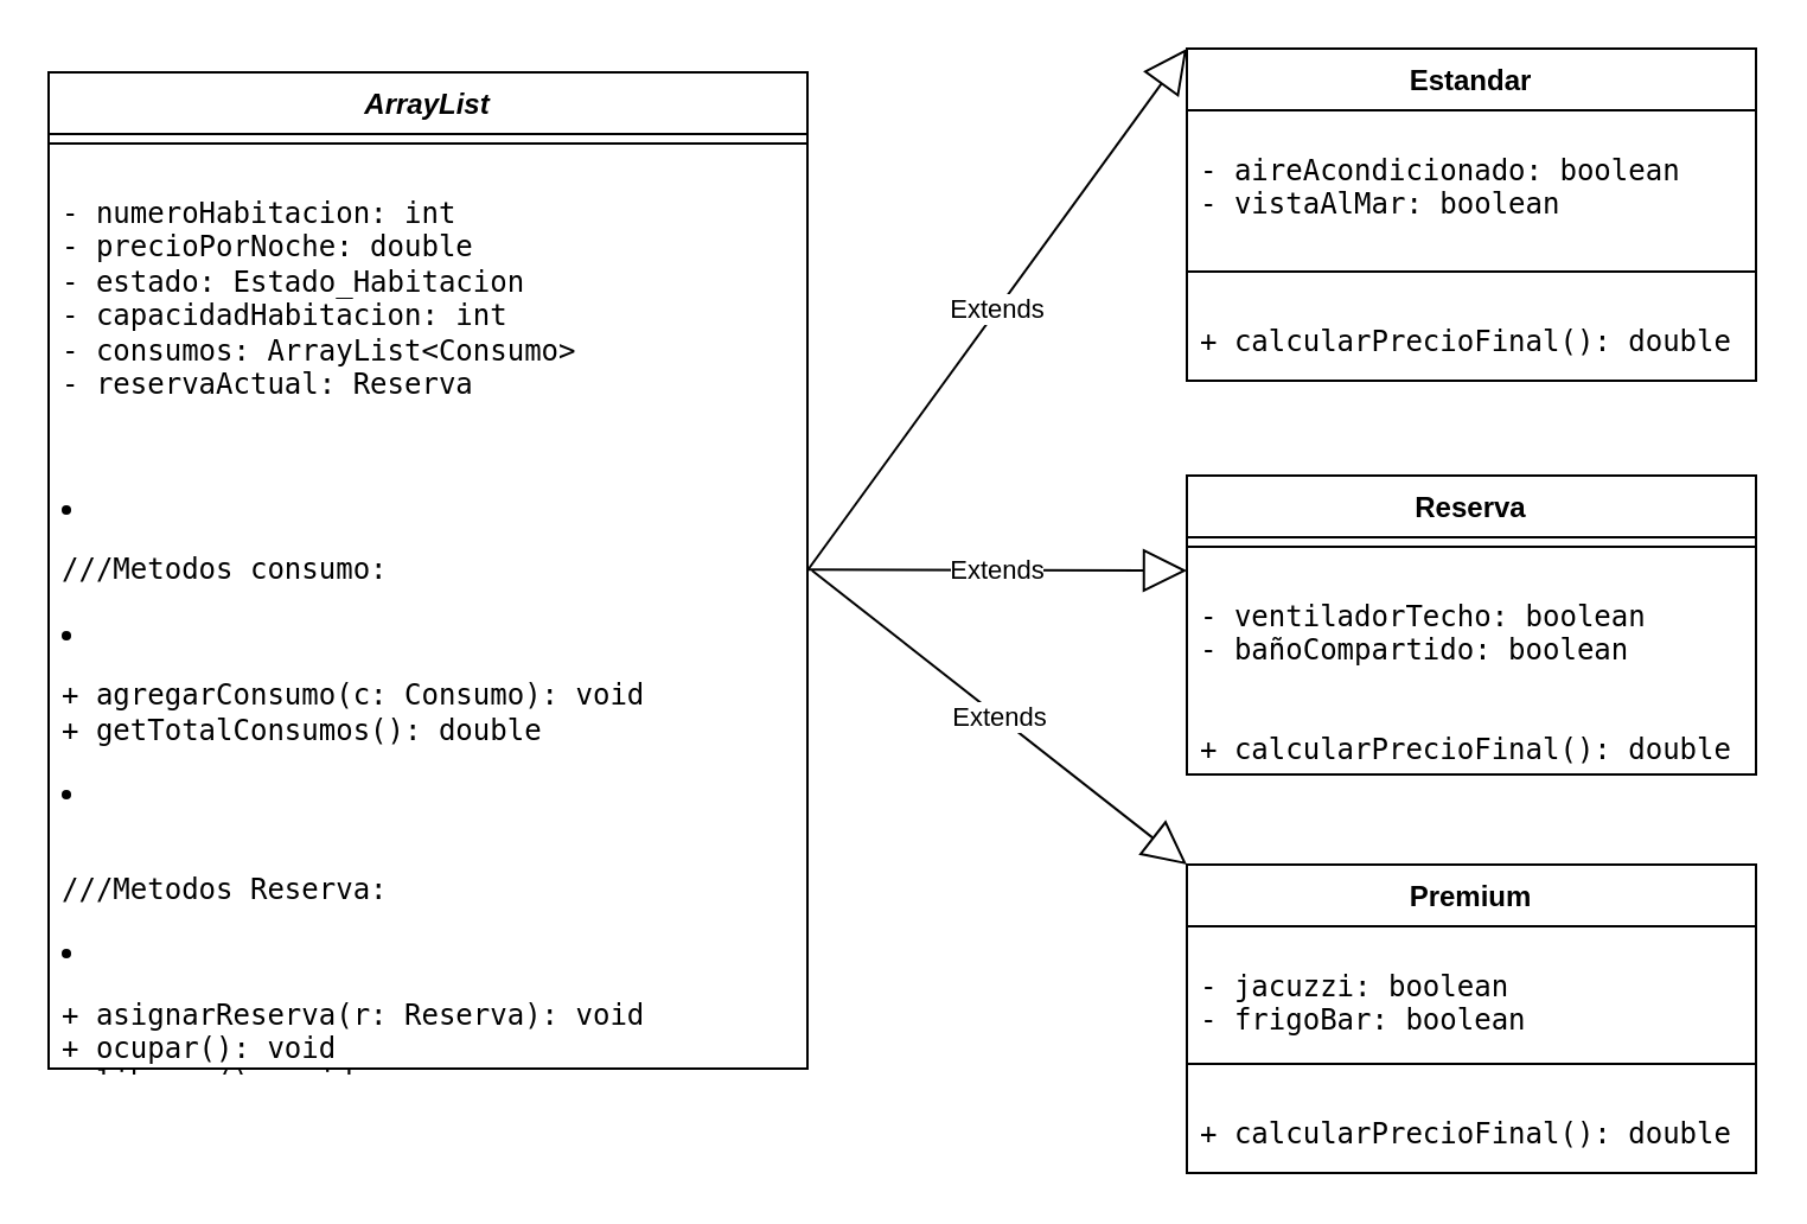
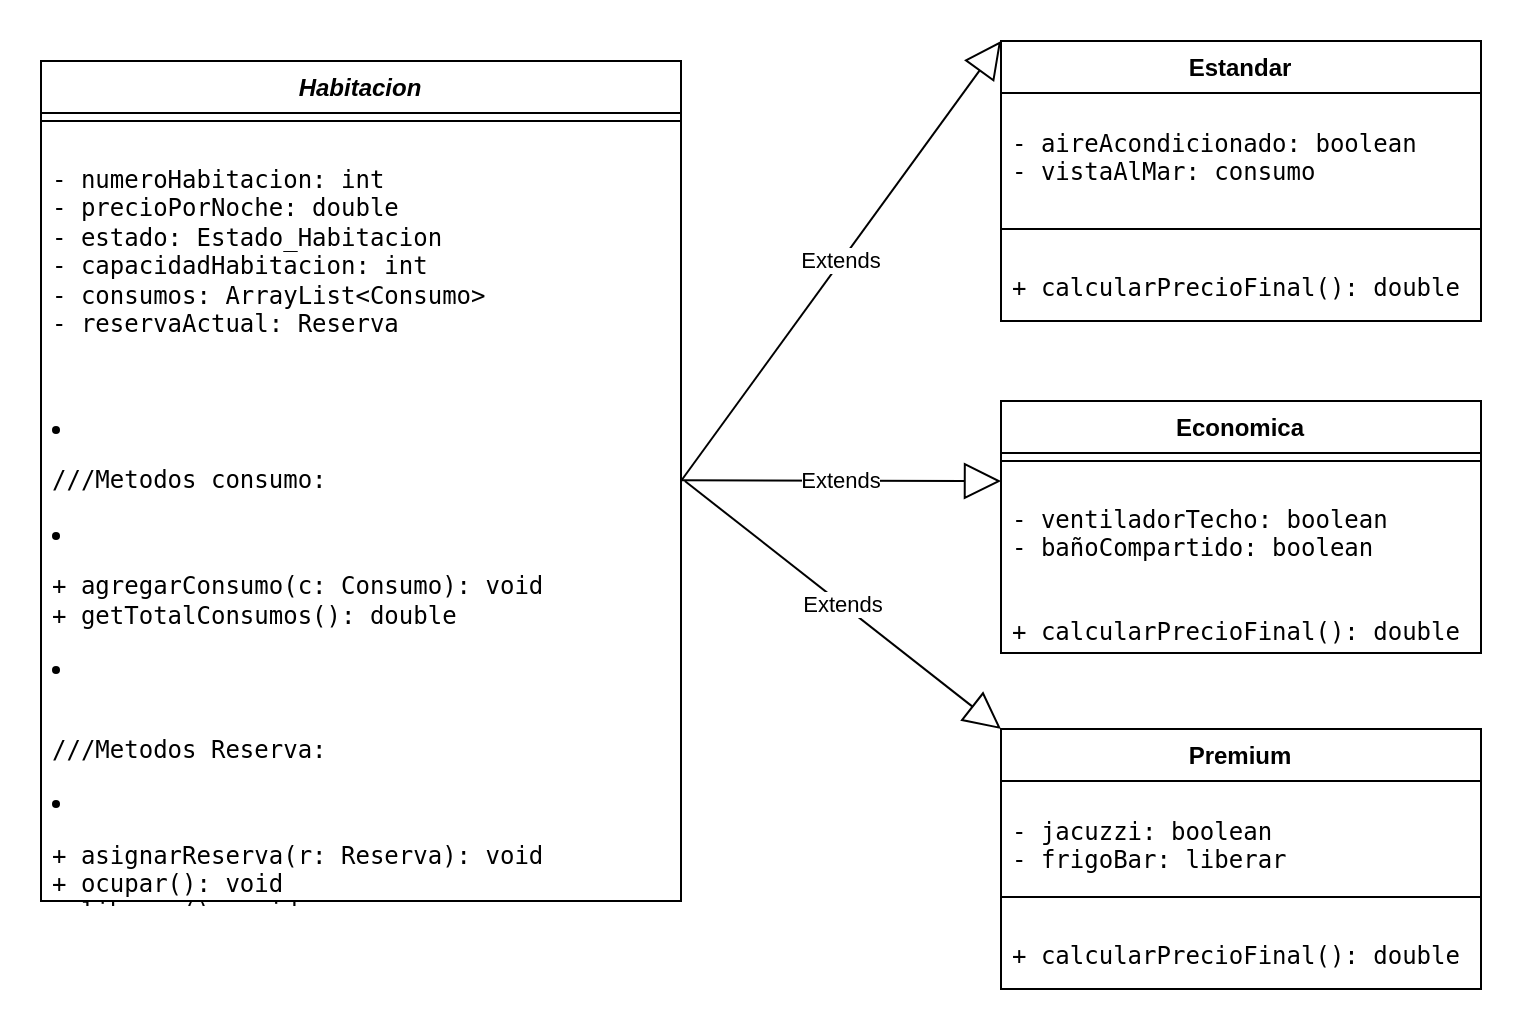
  <mxCell id="0" />
  <mxCell id="1" parent="0" />
- <mxCell id="2" value="&lt;i&gt;ArrayList&lt;/i&gt;" style="swimlane;fontStyle=1;align=center;verticalAlign=top;childLayout=stackLayout;horizontal=1;startSize=26;horizontalStack=0;resizeParent=1;resizeParentMax=0;resizeLast=0;collapsible=1;marginBottom=0;whiteSpace=wrap;html=1;" vertex="1" parent="1"><mxGeometry x="20" y="30" width="320" height="420" as="geometry" /></mxCell>
+ <mxCell id="2" value="&lt;i&gt;Habitacion&lt;/i&gt;" style="swimlane;fontStyle=1;align=center;verticalAlign=top;childLayout=stackLayout;horizontal=1;startSize=26;horizontalStack=0;resizeParent=1;resizeParentMax=0;resizeLast=0;collapsible=1;marginBottom=0;whiteSpace=wrap;html=1;" vertex="1" parent="1"><mxGeometry x="20" y="30" width="320" height="420" as="geometry" /></mxCell>
  <mxCell id="3" value="" style="line;strokeWidth=1;fillColor=none;align=left;verticalAlign=middle;spacingTop=-1;spacingLeft=3;spacingRight=3;rotatable=0;labelPosition=right;points=[];portConstraint=eastwest;strokeColor=inherit;" vertex="1" parent="2"><mxGeometry y="26" width="320" height="8" as="geometry" /></mxCell>
  <mxCell id="4" value="&lt;pre&gt;- numeroHabitacion: int           &lt;br&gt;- precioPorNoche: double          &lt;br&gt;- estado: Estado_Habitacion       &lt;br&gt;- capacidadHabitacion: int        &lt;br&gt;- consumos: ArrayList&amp;lt;Consumo&amp;gt;    &lt;br&gt;- reservaActual: Reserva &lt;/pre&gt;" style="text;strokeColor=none;fillColor=none;align=left;verticalAlign=top;spacingLeft=4;spacingRight=4;overflow=hidden;rotatable=0;points=[[0,0.5],[1,0.5]];portConstraint=eastwest;whiteSpace=wrap;html=1;" vertex="1" parent="2"><mxGeometry y="34" width="320" height="136" as="geometry" /></mxCell>
  <mxCell id="5" value="&lt;li&gt;&lt;pre&gt;///Metodos consumo:&lt;/pre&gt;&lt;/li&gt;&lt;li&gt;&lt;pre&gt;+ agregarConsumo(c: Consumo): void&lt;br&gt;+ getTotalConsumos(): double&lt;/pre&gt;&lt;/li&gt;&lt;li&gt;&lt;pre&gt;      &lt;br&gt;///Metodos Reserva:&lt;/pre&gt;&lt;/li&gt;&lt;li&gt;&lt;pre&gt;+ asignarReserva(r: Reserva): void&lt;br&gt;+ ocupar(): void                  &lt;br&gt;+ liberar(): void   &lt;/pre&gt;&lt;/li&gt;&lt;li&gt;&lt;pre&gt;///Metodos Precio:              &lt;/pre&gt;&lt;/li&gt;&lt;li&gt;&lt;pre&gt;+ calcularPrecioFinal(): double {abstract} &lt;/pre&gt;&lt;/li&gt;" style="text;strokeColor=none;fillColor=none;align=left;verticalAlign=top;spacingLeft=4;spacingRight=4;overflow=hidden;rotatable=0;points=[[0,0.5],[1,0.5]];portConstraint=eastwest;whiteSpace=wrap;html=1;" vertex="1" parent="2"><mxGeometry y="170" width="320" height="250" as="geometry" /></mxCell>
  <mxCell id="6" value="Estandar" style="swimlane;fontStyle=1;align=center;verticalAlign=top;childLayout=stackLayout;horizontal=1;startSize=26;horizontalStack=0;resizeParent=1;resizeParentMax=0;resizeLast=0;collapsible=1;marginBottom=0;whiteSpace=wrap;html=1;" vertex="1" parent="1"><mxGeometry x="500" y="20" width="240" height="140" as="geometry" /></mxCell>
- <mxCell id="7" value="&lt;pre&gt;- aireAcondicionado: boolean&lt;br&gt;- vistaAlMar: boolean   &lt;/pre&gt;" style="text;strokeColor=none;fillColor=none;align=left;verticalAlign=top;spacingLeft=4;spacingRight=4;overflow=hidden;rotatable=0;points=[[0,0.5],[1,0.5]];portConstraint=eastwest;whiteSpace=wrap;html=1;" vertex="1" parent="6"><mxGeometry y="26" width="240" height="64" as="geometry" /></mxCell>
+ <mxCell id="7" value="&lt;pre&gt;- aireAcondicionado: boolean&lt;br&gt;- vistaAlMar: consumo   &lt;/pre&gt;" style="text;strokeColor=none;fillColor=none;align=left;verticalAlign=top;spacingLeft=4;spacingRight=4;overflow=hidden;rotatable=0;points=[[0,0.5],[1,0.5]];portConstraint=eastwest;whiteSpace=wrap;html=1;" vertex="1" parent="6"><mxGeometry y="26" width="240" height="64" as="geometry" /></mxCell>
  <mxCell id="8" value="" style="line;strokeWidth=1;fillColor=none;align=left;verticalAlign=middle;spacingTop=-1;spacingLeft=3;spacingRight=3;rotatable=0;labelPosition=right;points=[];portConstraint=eastwest;strokeColor=inherit;" vertex="1" parent="6"><mxGeometry y="90" width="240" height="8" as="geometry" /></mxCell>
  <mxCell id="9" value="&lt;pre&gt;+ calcularPrecioFinal(): double&lt;br&gt;&lt;/pre&gt;" style="text;strokeColor=none;fillColor=none;align=left;verticalAlign=top;spacingLeft=4;spacingRight=4;overflow=hidden;rotatable=0;points=[[0,0.5],[1,0.5]];portConstraint=eastwest;whiteSpace=wrap;html=1;" vertex="1" parent="6"><mxGeometry y="98" width="240" height="42" as="geometry" /></mxCell>
- <mxCell id="10" value="Reserva" style="swimlane;fontStyle=1;align=center;verticalAlign=top;childLayout=stackLayout;horizontal=1;startSize=26;horizontalStack=0;resizeParent=1;resizeParentMax=0;resizeLast=0;collapsible=1;marginBottom=0;whiteSpace=wrap;html=1;" vertex="1" parent="1"><mxGeometry x="500" y="200" width="240" height="126" as="geometry" /></mxCell>
+ <mxCell id="10" value="Economica" style="swimlane;fontStyle=1;align=center;verticalAlign=top;childLayout=stackLayout;horizontal=1;startSize=26;horizontalStack=0;resizeParent=1;resizeParentMax=0;resizeLast=0;collapsible=1;marginBottom=0;whiteSpace=wrap;html=1;" vertex="1" parent="1"><mxGeometry x="500" y="200" width="240" height="126" as="geometry" /></mxCell>
  <mxCell id="11" value="" style="line;strokeWidth=1;fillColor=none;align=left;verticalAlign=middle;spacingTop=-1;spacingLeft=3;spacingRight=3;rotatable=0;labelPosition=right;points=[];portConstraint=eastwest;strokeColor=inherit;" vertex="1" parent="10"><mxGeometry y="26" width="240" height="8" as="geometry" /></mxCell>
  <mxCell id="12" value="&lt;pre&gt;- ventiladorTecho: boolean  &lt;br&gt;- bañoCompartido: boolean &lt;/pre&gt;" style="text;strokeColor=none;fillColor=none;align=left;verticalAlign=top;spacingLeft=4;spacingRight=4;overflow=hidden;rotatable=0;points=[[0,0.5],[1,0.5]];portConstraint=eastwest;whiteSpace=wrap;html=1;" vertex="1" parent="10"><mxGeometry y="34" width="240" height="56" as="geometry" /></mxCell>
  <mxCell id="13" value="&lt;pre&gt;+ calcularPrecioFinal(): double&lt;br&gt;&lt;/pre&gt;" style="text;strokeColor=none;fillColor=none;align=left;verticalAlign=top;spacingLeft=4;spacingRight=4;overflow=hidden;rotatable=0;points=[[0,0.5],[1,0.5]];portConstraint=eastwest;whiteSpace=wrap;html=1;" vertex="1" parent="10"><mxGeometry y="90" width="240" height="36" as="geometry" /></mxCell>
  <mxCell id="14" value="Premium" style="swimlane;fontStyle=1;align=center;verticalAlign=top;childLayout=stackLayout;horizontal=1;startSize=26;horizontalStack=0;resizeParent=1;resizeParentMax=0;resizeLast=0;collapsible=1;marginBottom=0;whiteSpace=wrap;html=1;" vertex="1" parent="1"><mxGeometry x="500" y="364" width="240" height="130" as="geometry" /></mxCell>
- <mxCell id="15" value="&lt;pre&gt;- jacuzzi: boolean   &lt;br&gt;- frigoBar: boolean  &lt;/pre&gt;" style="text;strokeColor=none;fillColor=none;align=left;verticalAlign=top;spacingLeft=4;spacingRight=4;overflow=hidden;rotatable=0;points=[[0,0.5],[1,0.5]];portConstraint=eastwest;whiteSpace=wrap;html=1;" vertex="1" parent="14"><mxGeometry y="26" width="240" height="54" as="geometry" /></mxCell>
+ <mxCell id="15" value="&lt;pre&gt;- jacuzzi: boolean   &lt;br&gt;- frigoBar: liberar  &lt;/pre&gt;" style="text;strokeColor=none;fillColor=none;align=left;verticalAlign=top;spacingLeft=4;spacingRight=4;overflow=hidden;rotatable=0;points=[[0,0.5],[1,0.5]];portConstraint=eastwest;whiteSpace=wrap;html=1;" vertex="1" parent="14"><mxGeometry y="26" width="240" height="54" as="geometry" /></mxCell>
  <mxCell id="16" value="" style="line;strokeWidth=1;fillColor=none;align=left;verticalAlign=middle;spacingTop=-1;spacingLeft=3;spacingRight=3;rotatable=0;labelPosition=right;points=[];portConstraint=eastwest;strokeColor=inherit;" vertex="1" parent="14"><mxGeometry y="80" width="240" height="8" as="geometry" /></mxCell>
  <mxCell id="17" value="&lt;pre&gt;+ calcularPrecioFinal(): double&lt;br&gt;&lt;/pre&gt;" style="text;strokeColor=none;fillColor=none;align=left;verticalAlign=top;spacingLeft=4;spacingRight=4;overflow=hidden;rotatable=0;points=[[0,0.5],[1,0.5]];portConstraint=eastwest;whiteSpace=wrap;html=1;" vertex="1" parent="14"><mxGeometry y="88" width="240" height="42" as="geometry" /></mxCell>
  <mxCell id="18" value="Extends" style="endArrow=block;endSize=16;endFill=0;html=1;rounded=0;entryX=0;entryY=0;entryDx=0;entryDy=0;" edge="1" parent="1" target="6"><mxGeometry width="160" relative="1" as="geometry"><mxPoint x="340" y="240" as="sourcePoint" /><mxPoint x="300" y="-40" as="targetPoint" /></mxGeometry></mxCell>
  <mxCell id="19" value="Extends" style="endArrow=block;endSize=16;endFill=0;html=1;rounded=0;entryX=0;entryY=0.108;entryDx=0;entryDy=0;entryPerimeter=0;" edge="1" parent="1" target="12"><mxGeometry width="160" relative="1" as="geometry"><mxPoint x="340" y="239.66" as="sourcePoint" /><mxPoint x="440" y="230" as="targetPoint" /></mxGeometry></mxCell>
  <mxCell id="20" value="Extends" style="endArrow=block;endSize=16;endFill=0;html=1;rounded=0;exitX=1.006;exitY=0.16;exitDx=0;exitDy=0;exitPerimeter=0;entryX=0;entryY=0;entryDx=0;entryDy=0;" edge="1" parent="1" source="5" target="14"><mxGeometry width="160" relative="1" as="geometry"><mxPoint x="350" y="290" as="sourcePoint" /><mxPoint x="510" y="290" as="targetPoint" /></mxGeometry></mxCell>
